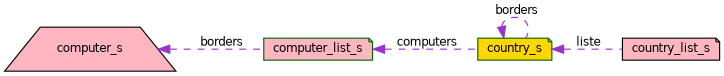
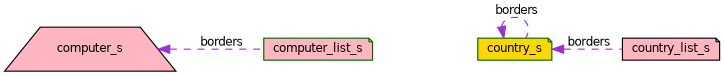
  digraph {
    rankdir=LR
    node [color=black fillcolor=lightpink fontname=Helvetica fontsize=10 shape=note style=filled]
    edge [color=darkorchid3 dir=back fontname=Helvetica fontsize=10 labelfontname=Helvetica labelfontsize=10 style=dashed]
    n1 [fontcolor=black height=0.2 label=country_list_s width=0.4]
    n2 [color=darkgreen fillcolor=gold height=0.2 label=country_s width=0.4]
    n3 [color=darkgreen height=0.2 label=computer_list_s width=0.4]
    n4 [height=0.2 label=computer_s shape=trapezium width=0.4]
-   n2 -> n1 [label=" liste"]
+   n2 -> n1 [label=" borders"]
    n2 -> n2 [label=" borders"]
-   n3 -> n2 [label=" computers"]
    n4 -> n3 [label=" borders"]
  }
